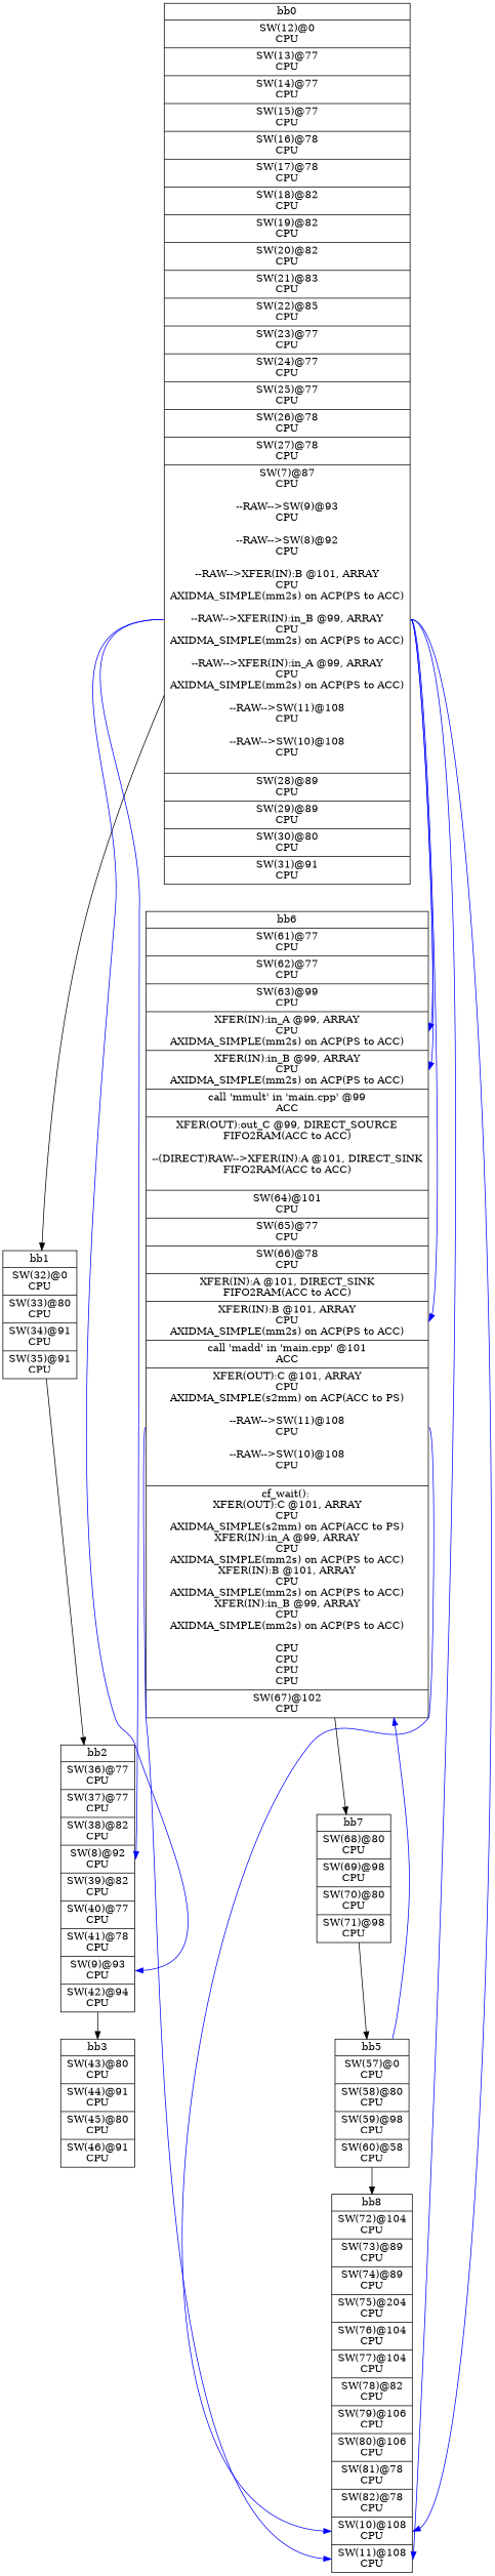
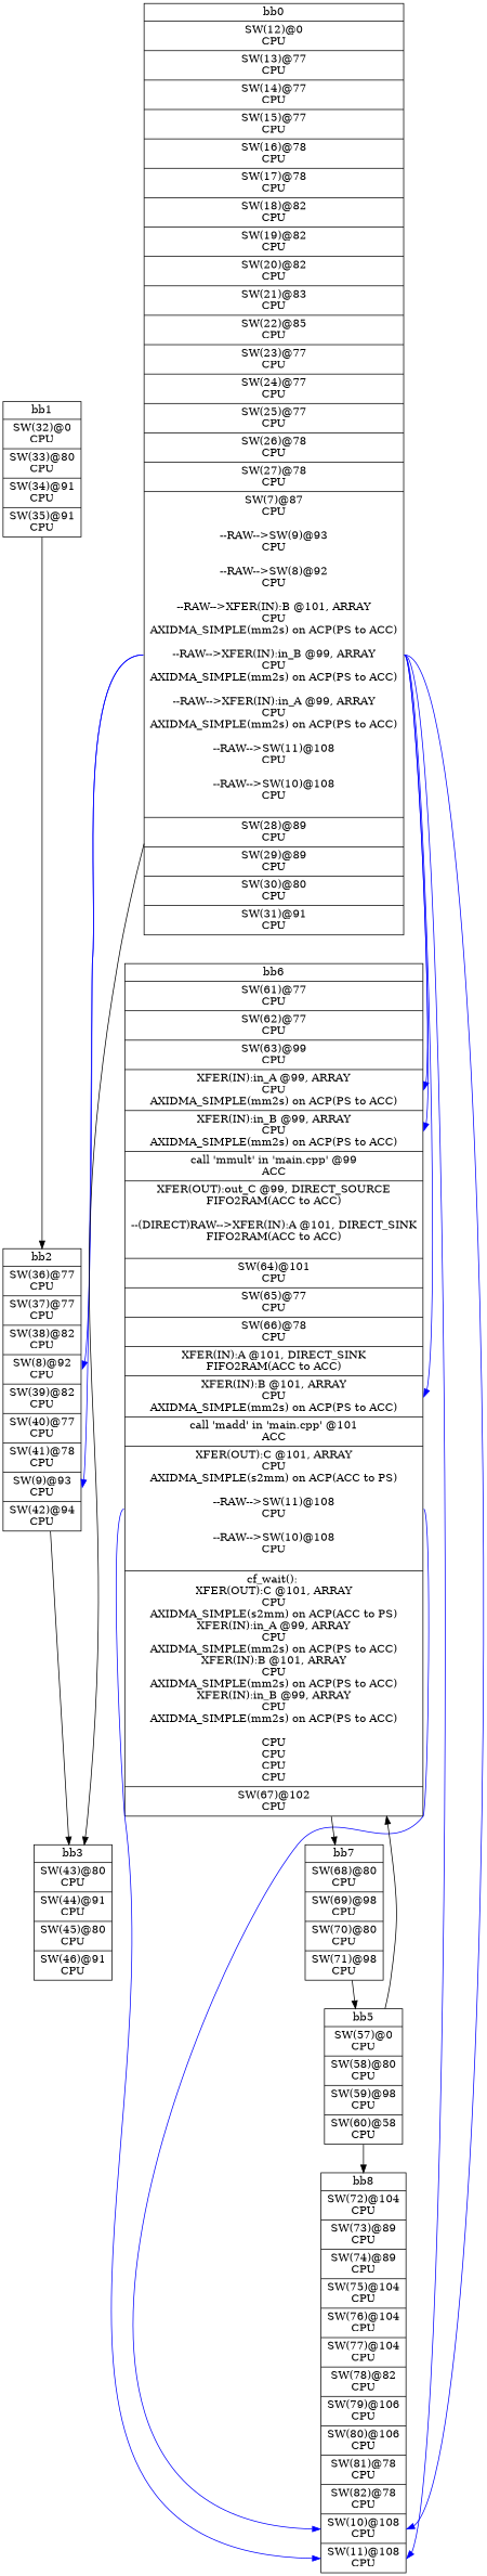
  digraph {
    node [shape=record]
    edge [color=blue]
    n1 [label="{bb0|<x0x23212c0>SW(12)@0\nCPU\n|<x0x2474000>SW(13)@77\nCPU\n|<x0x24741d0>SW(14)@77\nCPU\n|<x0x2474410>SW(15)@77\nCPU\n|<x0x2474650>SW(16)@78\nCPU\n|<x0x2474890>SW(17)@78\nCPU\n|<x0x2474ad0>SW(18)@82\nCPU\n|<x0x2474ce0>SW(19)@82\nCPU\n|<x0x2474ef0>SW(20)@82\nCPU\n|<x0x2475130>SW(21)@83\nCPU\n|<x0x2475370>SW(22)@85\nCPU\n|<x0x24755b0>SW(23)@77\nCPU\n|<x0x24757f0>SW(24)@77\nCPU\n|<x0x2475a10>SW(25)@77\nCPU\n|<x0x2475c30>SW(26)@78\nCPU\n|<x0x2475e50>SW(27)@78\nCPU\n|<x0x246df90>SW(7)@87\nCPU\n\n--RAW--\>SW(9)@93\nCPU\n\n--RAW--\>SW(8)@92\nCPU\n\n--RAW--\>XFER(IN):B @101, ARRAY\nCPU\nAXIDMA_SIMPLE(mm2s) on ACP(PS to ACC)\n\n--RAW--\>XFER(IN):in_B @99, ARRAY\nCPU\nAXIDMA_SIMPLE(mm2s) on ACP(PS to ACC)\n\n--RAW--\>XFER(IN):in_A @99, ARRAY\nCPU\nAXIDMA_SIMPLE(mm2s) on ACP(PS to ACC)\n\n--RAW--\>SW(11)@108\nCPU\n\n--RAW--\>SW(10)@108\nCPU\n\n|<x0x2476070>SW(28)@89\nCPU\n|<x0x2476280>SW(29)@89\nCPU\n|<x0x24764c0>SW(30)@80\nCPU\n|<x0x2476700>SW(31)@91\nCPU\n}"]
    n2 [label="{bb1|<x0x2476af0>SW(32)@0\nCPU\n|<x0x2476c40>SW(33)@80\nCPU\n|<x0x2476e10>SW(34)@91\nCPU\n|<x0x2477000>SW(35)@91\nCPU\n}"]
    n3 [label="{bb2|<x0x24768f0>SW(36)@77\nCPU\n|<x0x24775d0>SW(37)@77\nCPU\n|<x0x247b820>SW(38)@82\nCPU\n|<x0x246f0c0>SW(8)@92\nCPU\n|<x0x247b9d0>SW(39)@82\nCPU\n|<x0x247bc30>SW(40)@77\nCPU\n|<x0x247be50>SW(41)@78\nCPU\n|<x0x246f5d0>SW(9)@93\nCPU\n|<x0x247c070>SW(42)@94\nCPU\n}"]
    n4 [label="{bb6|<x0x247ec20>SW(61)@77\nCPU\n|<x0x247efa0>SW(62)@77\nCPU\n|<x0x247f1c0>SW(63)@99\nCPU\n|<x0x2482800>XFER(IN):in_A @99, ARRAY\nCPU\nAXIDMA_SIMPLE(mm2s) on ACP(PS to ACC)\n|<x0x24828e0>XFER(IN):in_B @99, ARRAY\nCPU\nAXIDMA_SIMPLE(mm2s) on ACP(PS to ACC)\n|<x0x2320130>call 'mmult' in 'main.cpp' @99\nACC\n|<x0x24829c0>XFER(OUT):out_C @99, DIRECT_SOURCE\nFIFO2RAM(ACC to ACC)\n\n--(DIRECT)RAW--\>XFER(IN):A @101, DIRECT_SINK\nFIFO2RAM(ACC to ACC)\n\n|<x0x247f3e0>SW(64)@101\nCPU\n|<x0x247f640>SW(65)@77\nCPU\n|<x0x247f880>SW(66)@78\nCPU\n|<x0x2482ad0>XFER(IN):A @101, DIRECT_SINK\nFIFO2RAM(ACC to ACC)\n|<x0x2482be0>XFER(IN):B @101, ARRAY\nCPU\nAXIDMA_SIMPLE(mm2s) on ACP(PS to ACC)\n|<x0x246a250>call 'madd' in 'main.cpp' @101\nACC\n|<x0x2482cf0>XFER(OUT):C @101, ARRAY\nCPU\nAXIDMA_SIMPLE(s2mm) on ACP(ACC to PS)\n\n--RAW--\>SW(11)@108\nCPU\n\n--RAW--\>SW(10)@108\nCPU\n\n|<x0x246fd30>cf_wait(): \nXFER(OUT):C @101, ARRAY\nCPU\nAXIDMA_SIMPLE(s2mm) on ACP(ACC to PS)\nXFER(IN):in_A @99, ARRAY\nCPU\nAXIDMA_SIMPLE(mm2s) on ACP(PS to ACC)\nXFER(IN):B @101, ARRAY\nCPU\nAXIDMA_SIMPLE(mm2s) on ACP(PS to ACC)\nXFER(IN):in_B @99, ARRAY\nCPU\nAXIDMA_SIMPLE(mm2s) on ACP(PS to ACC)\n\nCPU\nCPU\nCPU\nCPU\n|<x0x247fb70>SW(67)@102\nCPU\n}"]
-   n5 [label="{bb8|<x0x2480680>SW(72)@104\nCPU\n|<x0x2480b20>SW(73)@89\nCPU\n|<x0x2480d40>SW(74)@89\nCPU\n|<x0x2480f80>SW(75)@204\nCPU\n|<x0x2481170>SW(76)@104\nCPU\n|<x0x2481380>SW(77)@104\nCPU\n|<x0x24815f0>SW(78)@82\nCPU\n|<x0x2481810>SW(79)@106\nCPU\n|<x0x2481a00>SW(80)@106\nCPU\n|<x0x2481c10>SW(81)@78\nCPU\n|<x0x2481e50>SW(82)@78\nCPU\n|<x0x2322bb0>SW(10)@108\nCPU\n|<x0x23205c0>SW(11)@108\nCPU\n}"]
+   n5 [label="{bb8|<x0x2480680>SW(72)@104\nCPU\n|<x0x2480b20>SW(73)@89\nCPU\n|<x0x2480d40>SW(74)@89\nCPU\n|<x0x2480f80>SW(75)@104\nCPU\n|<x0x2481170>SW(76)@104\nCPU\n|<x0x2481380>SW(77)@104\nCPU\n|<x0x24815f0>SW(78)@82\nCPU\n|<x0x2481810>SW(79)@106\nCPU\n|<x0x2481a00>SW(80)@106\nCPU\n|<x0x2481c10>SW(81)@78\nCPU\n|<x0x2481e50>SW(82)@78\nCPU\n|<x0x2322bb0>SW(10)@108\nCPU\n|<x0x23205c0>SW(11)@108\nCPU\n}"]
    n6 [label="{bb3|<x0x247c280>SW(43)@80\nCPU\n|<x0x247c5e0>SW(44)@91\nCPU\n|<x0x247c7d0>SW(45)@80\nCPU\n|<x0x247ca10>SW(46)@91\nCPU\n}"]
    n7 [label="{bb7|<x0x247fd50>SW(68)@80\nCPU\n|<x0x2480040>SW(69)@98\nCPU\n|<x0x2480230>SW(70)@80\nCPU\n|<x0x2480470>SW(71)@98\nCPU\n}"]
    n8 [label="{bb5|<x0x247e320>SW(57)@0\nCPU\n|<x0x247e670>SW(58)@80\nCPU\n|<x0x247e820>SW(59)@98\nCPU\n|<x0x247ea10>SW(60)@58\nCPU\n}"]
-   n1 -> n2 [color=""]
+   n1 -> n6 [color=""]
    n1 -> n3 [headport=x0x246f5d0 tailport=x0x246df90]
    n1 -> n3 [headport=x0x246f0c0 tailport=x0x246df90]
    n1 -> n4 [headport=x0x2482be0 tailport=x0x246df90]
    n1 -> n4 [headport=x0x24828e0 tailport=x0x246df90]
    n1 -> n4 [headport=x0x2482800 tailport=x0x246df90]
    n1 -> n5 [headport=x0x23205c0 tailport=x0x246df90]
    n1 -> n5 [headport=x0x2322bb0 tailport=x0x246df90]
    n2 -> n3 [color=""]
    n3 -> n6 [color=""]
    n4 -> n5 [headport=x0x23205c0 tailport=x0x2482cf0]
    n4 -> n5 [headport=x0x2322bb0 tailport=x0x2482cf0]
    n4 -> n7 [color=""]
    n7 -> n8 [color=""]
-   n8 -> n4
+   n8 -> n4 [color=""]
    n8 -> n5 [color=""]
  }
